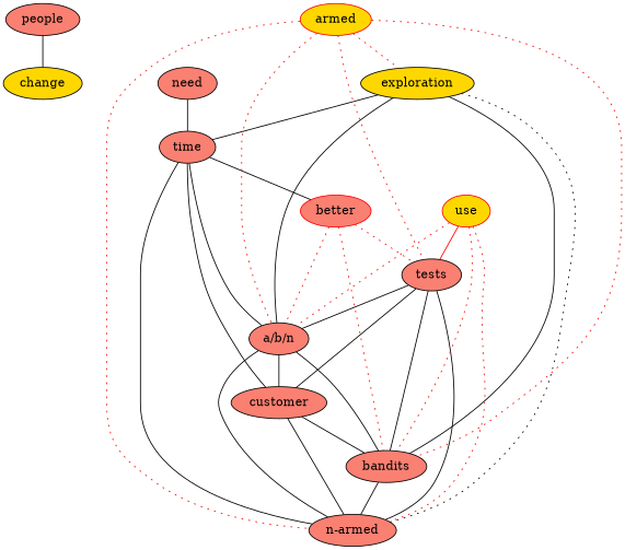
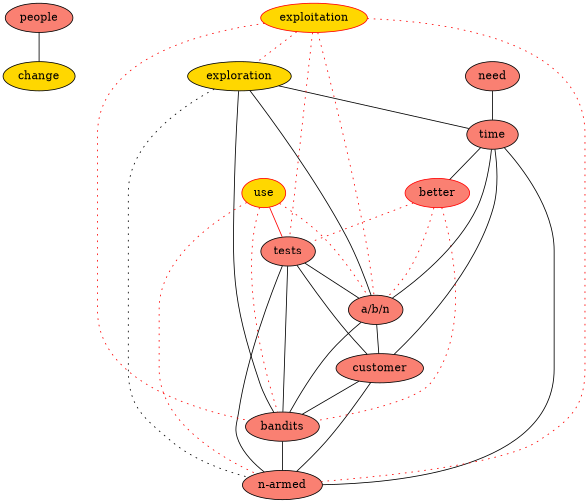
  graph {
    node [color=black fillcolor=salmon style=filled]
    change [fillcolor=gold]
    exploration [fillcolor=gold]
    "n-armed"
    time
    bandits
    customer
    better [color=red]
    "a/b/n"
    people
    need
    tests
-   exploitation [color=red fillcolor=gold label=armed]
+   exploitation [color=red fillcolor=gold]
    use [color=red fillcolor=gold]
    exploration -- "n-armed" [style=dotted]
    exploration -- time
    exploration -- bandits
    time -- "n-armed"
    time -- customer
    time -- better
    bandits -- "n-armed"
    customer -- "n-armed"
    customer -- bandits
    better -- bandits [color=red style=dotted]
    better -- "a/b/n" [color=red style=dotted]
    better -- tests [color=red style=dotted]
    "a/b/n" -- exploration
-   "a/b/n" -- "n-armed"
    "a/b/n" -- time
    "a/b/n" -- bandits
    "a/b/n" -- customer
    people -- change
    need -- time
    tests -- "n-armed"
    tests -- bandits
    tests -- customer
    tests -- "a/b/n"
    exploitation -- exploration [color=red style=dotted]
    exploitation -- "n-armed" [color=red style=dotted]
    exploitation -- bandits [color=red style=dotted]
    exploitation -- "a/b/n" [color=red style=dotted]
    exploitation -- tests [color=red style=dotted]
    use -- "n-armed" [color=red style=dotted]
    use -- bandits [color=red style=dotted]
    use -- "a/b/n" [color=red style=dotted]
    use -- tests [color=red style=solid]
  }
